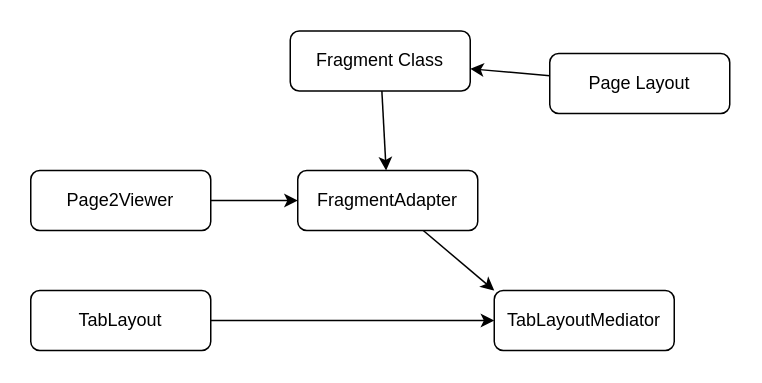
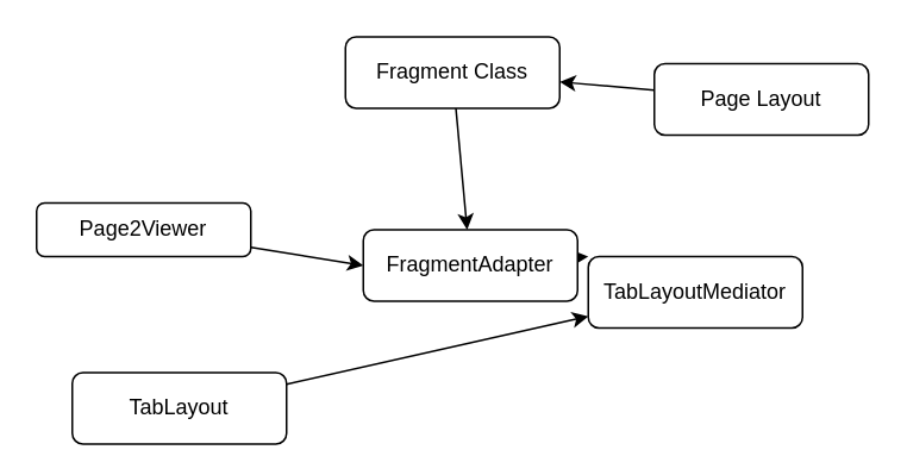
  <mxCell id="0" />
  <mxCell id="1" parent="0" />
  <mxCell id="2" value="" style="rounded=0;orthogonalLoop=1;jettySize=auto;html=1;entryX=0;entryY=0.5;entryDx=0;entryDy=0;" edge="1" parent="1" source="3" target="5"><mxGeometry relative="1" as="geometry" /></mxCell>
- <mxCell id="3" value="Page2Viewer" style="rounded=1;whiteSpace=wrap;html=1;" vertex="1" parent="1"><mxGeometry x="20" y="113" width="120" height="40" as="geometry" /></mxCell>
+ <mxCell id="3" value="Page2Viewer" style="rounded=1;whiteSpace=wrap;html=1;" vertex="1" parent="1"><mxGeometry x="20" y="113" width="120" height="30" as="geometry" /></mxCell>
  <mxCell id="4" value="" style="edgeStyle=none;rounded=0;orthogonalLoop=1;jettySize=auto;html=1;entryX=0;entryY=0;entryDx=0;entryDy=0;" edge="1" parent="1" source="5" target="6"><mxGeometry relative="1" as="geometry" /></mxCell>
- <mxCell id="5" value="FragmentAdapter" style="rounded=1;whiteSpace=wrap;html=1;" vertex="1" parent="1"><mxGeometry x="198" y="113" width="120" height="40" as="geometry" /></mxCell>
- <mxCell id="6" value="TabLayoutMediator" style="rounded=1;whiteSpace=wrap;html=1;" vertex="1" parent="1"><mxGeometry x="329" y="193" width="120" height="40" as="geometry" /></mxCell>
+ <mxCell id="5" value="FragmentAdapter" style="rounded=1;whiteSpace=wrap;html=1;" vertex="1" parent="1"><mxGeometry x="203" y="128" width="120" height="40" as="geometry" /></mxCell>
+ <mxCell id="6" value="TabLayoutMediator" style="rounded=1;whiteSpace=wrap;html=1;" vertex="1" parent="1"><mxGeometry x="329" y="143" width="120" height="40" as="geometry" /></mxCell>
  <mxCell id="7" style="edgeStyle=none;rounded=0;orthogonalLoop=1;jettySize=auto;html=1;" edge="1" parent="1" source="8" target="6"><mxGeometry relative="1" as="geometry" /></mxCell>
- <mxCell id="8" value="TabLayout" style="rounded=1;whiteSpace=wrap;html=1;" vertex="1" parent="1"><mxGeometry x="20" y="193" width="120" height="40" as="geometry" /></mxCell>
+ <mxCell id="8" value="TabLayout" style="rounded=1;whiteSpace=wrap;html=1;" vertex="1" parent="1"><mxGeometry x="40" y="208" width="120" height="40" as="geometry" /></mxCell>
  <mxCell id="9" style="edgeStyle=none;rounded=0;orthogonalLoop=1;jettySize=auto;html=1;" edge="1" parent="1" source="10" target="5"><mxGeometry relative="1" as="geometry" /></mxCell>
  <mxCell id="10" value="Fragment Class" style="rounded=1;whiteSpace=wrap;html=1;" vertex="1" parent="1"><mxGeometry x="193" y="20" width="120" height="40" as="geometry" /></mxCell>
  <mxCell id="11" style="edgeStyle=none;rounded=0;orthogonalLoop=1;jettySize=auto;html=1;" edge="1" parent="1" source="12" target="10"><mxGeometry relative="1" as="geometry" /></mxCell>
  <mxCell id="12" value="Page Layout" style="rounded=1;whiteSpace=wrap;html=1;" vertex="1" parent="1"><mxGeometry x="366" y="35" width="120" height="40" as="geometry" /></mxCell>
